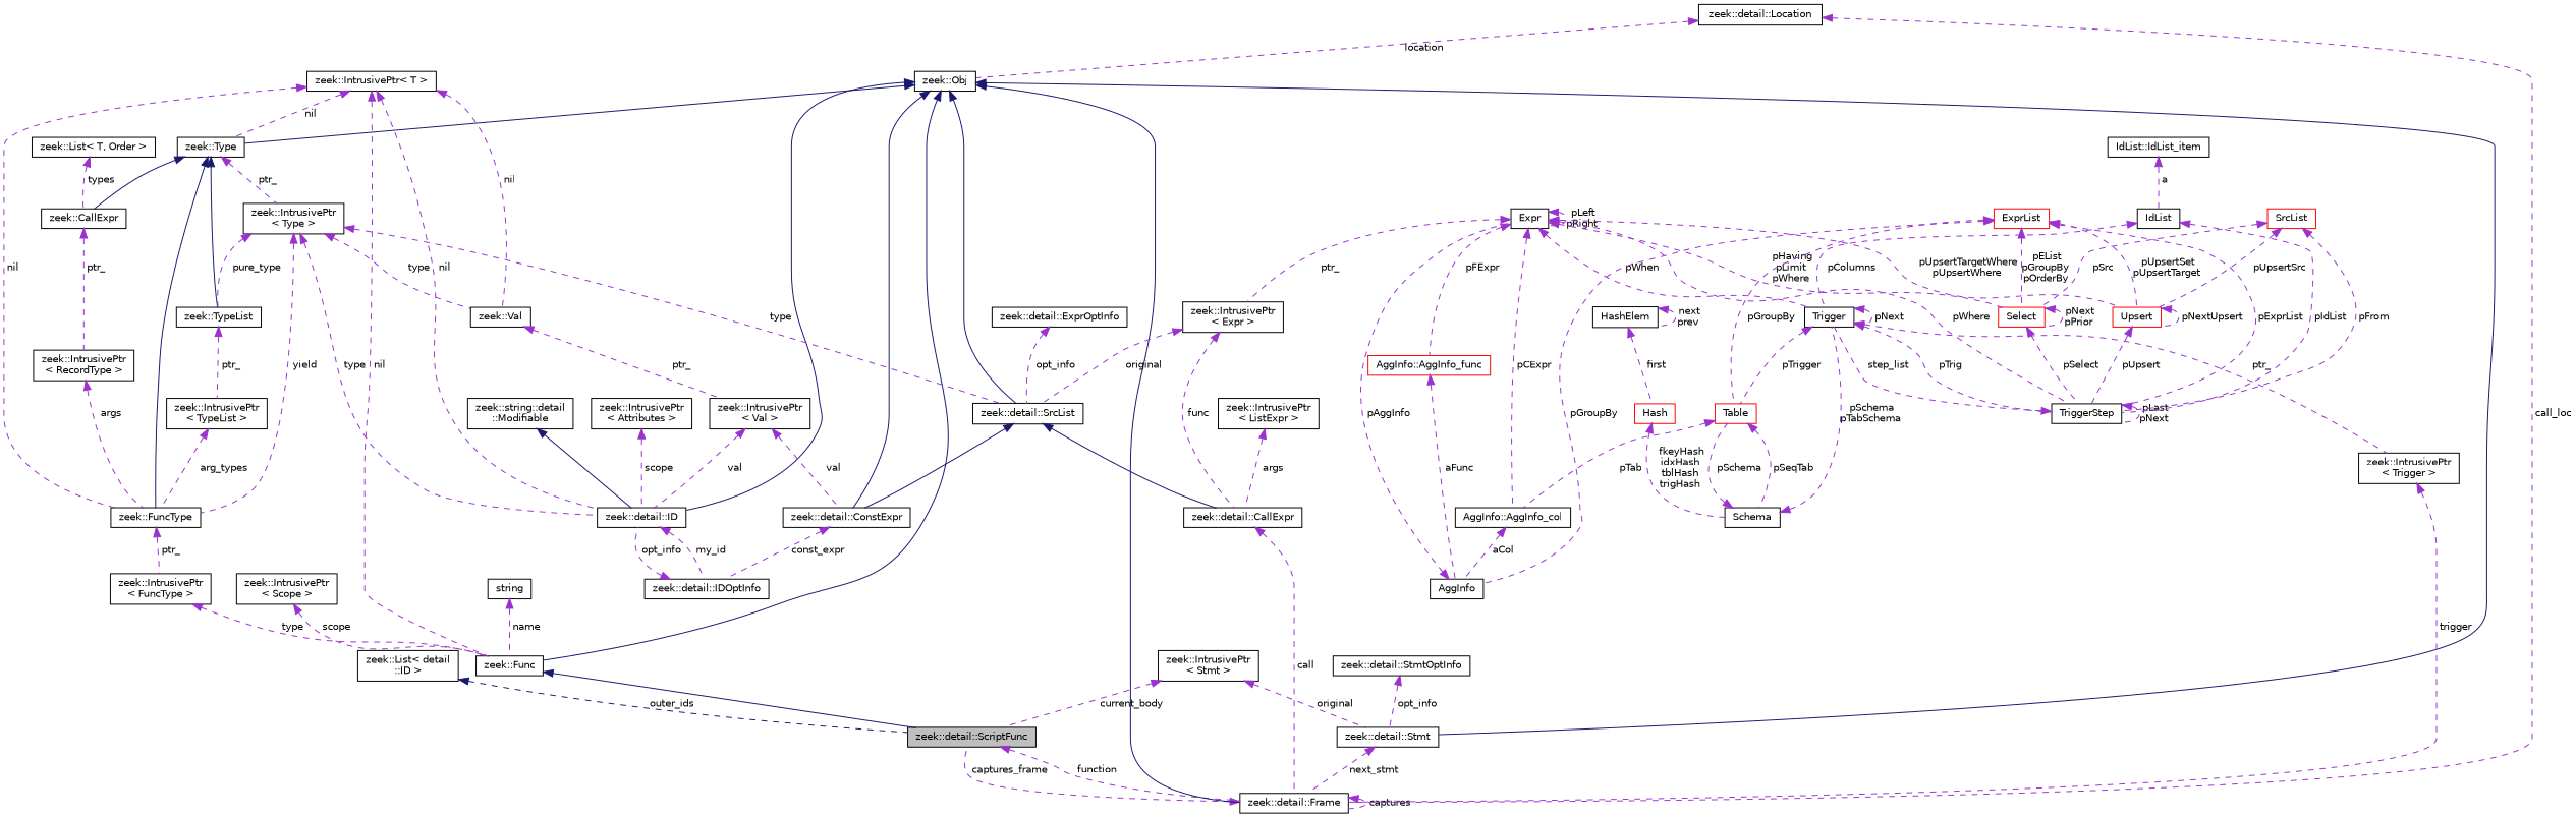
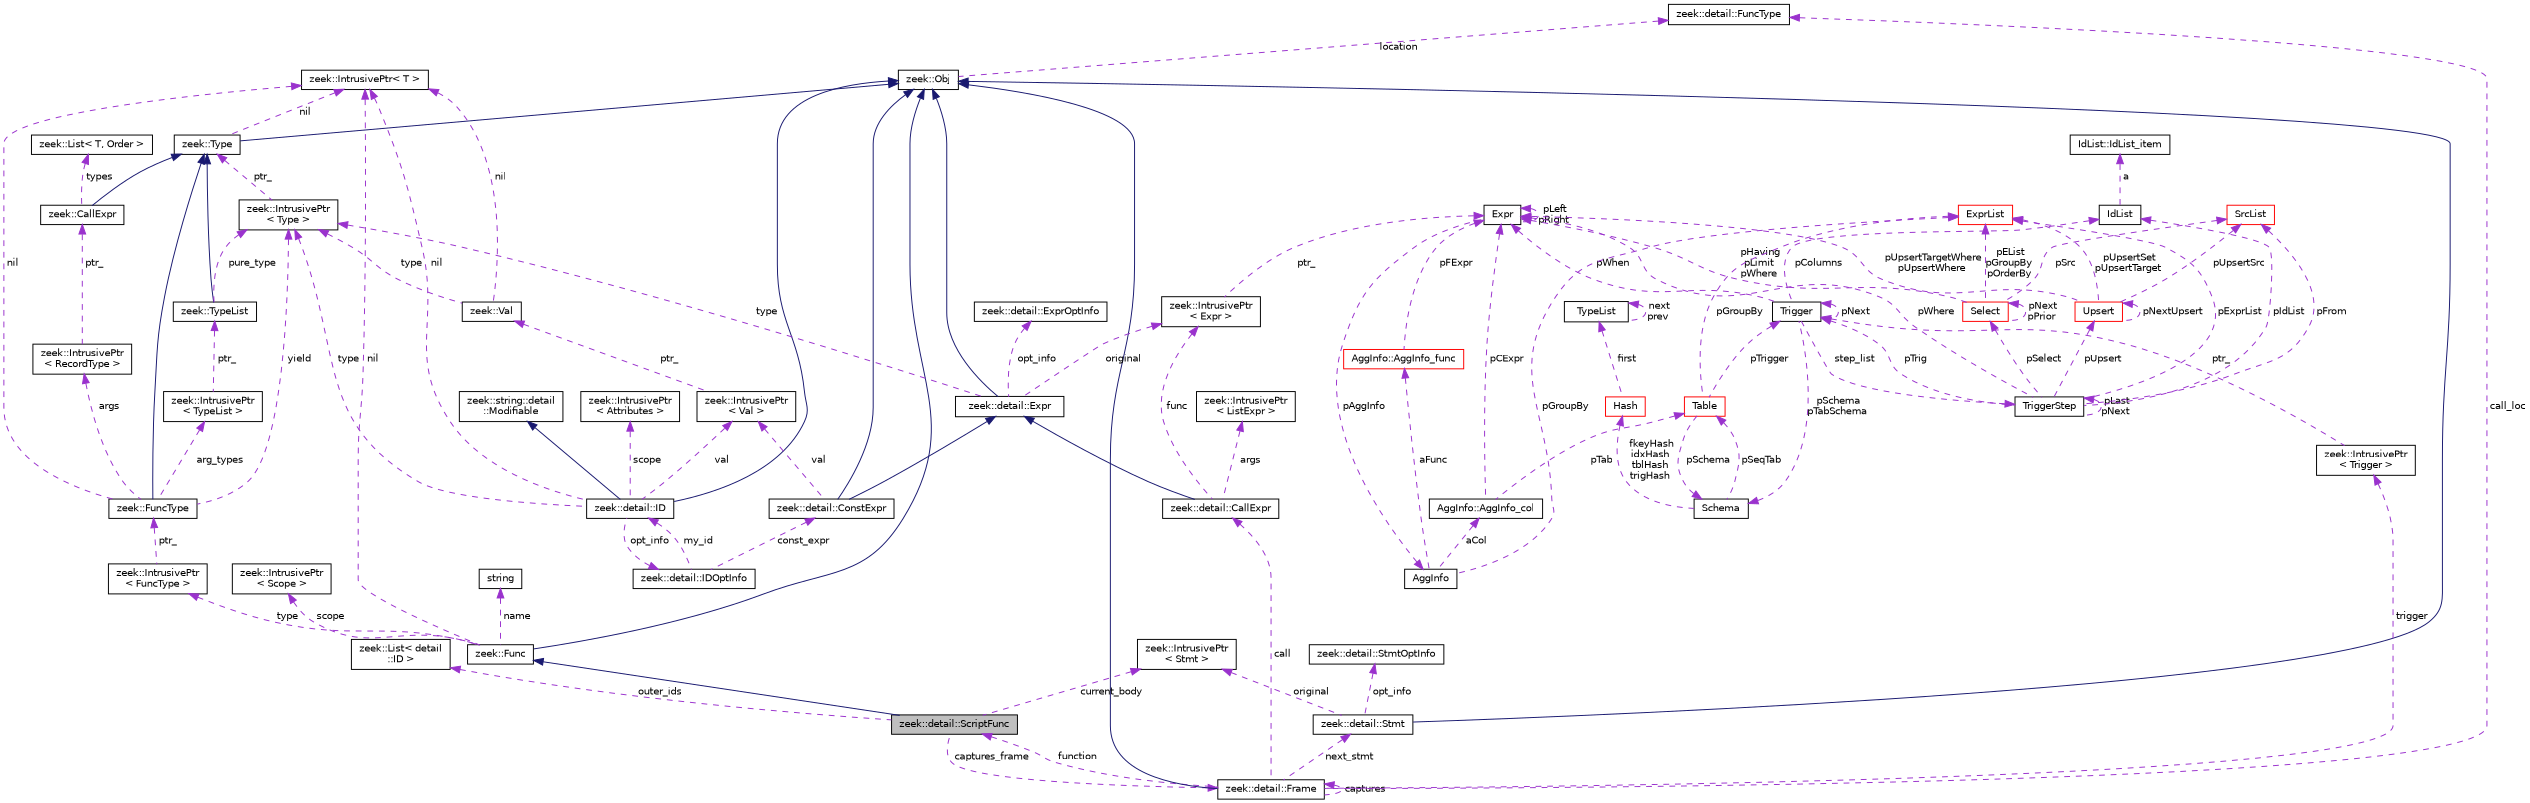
  digraph {
    node [color=black fillcolor=white fontname=Helvetica fontsize=10 shape=record style=filled]
    edge [color=darkorchid3 dir=back fontname=Helvetica fontsize=10 labelfontname=Helvetica labelfontsize=10 style=dashed]
    n1 [fillcolor=grey75 fontcolor=black height=0.2 label="zeek::detail::ScriptFunc" width=0.4]
    n2 [height=0.2 label="zeek::detail::Frame" width=0.4]
    n3 [height=0.2 label="zeek::Func" width=0.4]
    n4 [height=0.2 label="zeek::Obj" width=0.4]
    n5 [height=0.2 label="zeek::Type" width=0.4]
    n6 [height=0.2 label="zeek::detail::ID" width=0.4]
-   n7 [height=0.2 label="zeek::detail::SrcList" width=0.4]
+   n7 [height=0.2 label="zeek::detail::Expr" width=0.4]
    n8 [height=0.2 label="zeek::detail::Stmt" width=0.4]
    n9 [height=0.2 label="zeek::detail::ConstExpr" width=0.4]
    n10 [height=0.2 label="zeek::FuncType" width=0.4]
    n11 [height=0.2 label="zeek::CallExpr" width=0.4]
    n12 [height=0.2 label="zeek::TypeList" width=0.4]
    n13 [height=0.2 label="zeek::IntrusivePtr\l\< Type \>" width=0.4]
    n14 [height=0.2 label="zeek::detail::IDOptInfo" width=0.4]
    n15 [height=0.2 label="zeek::Val" width=0.4]
    n16 [height=0.2 label="zeek::IntrusivePtr\l\< Val \>" width=0.4]
    n17 [height=0.2 label="zeek::detail::CallExpr" width=0.4]
-   n18 [height=0.2 label="zeek::detail::Location" width=0.4]
+   n18 [height=0.2 label="zeek::detail::FuncType" width=0.4]
    n19 [height=0.2 label="zeek::IntrusivePtr\< T \>" width=0.4]
    n20 [height=0.2 label="zeek::IntrusivePtr\l\< FuncType \>" width=0.4]
    n21 [height=0.2 label="zeek::IntrusivePtr\l\< Scope \>" width=0.4]
    n22 [height=0.2 label="zeek::IntrusivePtr\l\< RecordType \>" width=0.4]
    n23 [height=0.2 label="zeek::IntrusivePtr\l\< TypeList \>" width=0.4]
    n24 [height=0.2 label=string width=0.4]
    n25 [height=0.2 label="zeek::List\< T, Order \>" width=0.4]
    n26 [height=0.2 label="zeek::List\< detail\l::ID \>" width=0.4]
    n27 [height=0.2 label="zeek::string::detail\l::Modifiable" width=0.4]
    n28 [height=0.2 label="zeek::IntrusivePtr\l\< Attributes \>" width=0.4]
    n29 [height=0.2 label="zeek::IntrusivePtr\l\< Expr \>" width=0.4]
    n30 [height=0.2 label=Expr width=0.4]
    n31 [height=0.2 label="AggInfo::AggInfo_col" width=0.4]
    n32 [height=0.2 label=Trigger width=0.4]
    n33 [height=0.2 label=TriggerStep width=0.4]
    n34 [color=red height=0.2 label=Select width=0.4]
    n35 [color=red height=0.2 label=Upsert width=0.4]
    n36 [color=red height=0.2 label="AggInfo::AggInfo_func" width=0.4]
    n37 [height=0.2 label=AggInfo width=0.4]
    n38 [color=red height=0.2 label=Table width=0.4]
    n39 [height=0.2 label="zeek::IntrusivePtr\l\< Trigger \>" width=0.4]
    n40 [color=red height=0.2 label=ExprList width=0.4]
    n41 [height=0.2 label=Schema width=0.4]
    n42 [height=0.2 label=IdList width=0.4]
    n43 [height=0.2 label="IdList::IdList_item" width=0.4]
    n44 [color=red height=0.2 label=Hash width=0.4]
-   n45 [height=0.2 label=HashElem width=0.4]
+   n45 [height=0.2 label=TypeList width=0.4]
    n46 [color=red height=0.2 label=SrcList width=0.4]
    n47 [height=0.2 label="zeek::detail::ExprOptInfo" width=0.4]
    n48 [height=0.2 label="zeek::IntrusivePtr\l\< Stmt \>" width=0.4]
    n49 [height=0.2 label="zeek::detail::StmtOptInfo" width=0.4]
    n50 [height=0.2 label="zeek::IntrusivePtr\l\< ListExpr \>" width=0.4]
    n1 -> n2 [label=" function"]
    n2 -> n1 [label=" captures_frame"]
    n2 -> n2 [label=" captures"]
    n3 -> n1 [color=midnightblue style=solid]
    n4 -> n2 [color=midnightblue style=solid]
    n4 -> n3 [color=midnightblue style=solid]
    n4 -> n5 [color=midnightblue style=solid]
    n4 -> n6 [color=midnightblue style=solid]
    n4 -> n7 [color=midnightblue style=solid]
    n4 -> n8 [color=midnightblue style=solid]
    n4 -> n9 [color=midnightblue style=solid]
    n5 -> n10 [color=midnightblue style=solid]
    n5 -> n11 [color=midnightblue style=solid]
    n5 -> n12 [color=midnightblue style=solid]
    n5 -> n13 [label=" ptr_"]
    n6 -> n14 [label=" my_id"]
    n7 -> n9 [color=midnightblue style=solid]
    n7 -> n17 [color=midnightblue style=solid]
    n8 -> n2 [label=" next_stmt"]
    n9 -> n14 [label=" const_expr"]
    n10 -> n20 [label=" ptr_"]
    n11 -> n22 [label=" ptr_"]
    n12 -> n23 [label=" ptr_"]
    n13 -> n6 [label=" type"]
    n13 -> n7 [label=" type"]
    n13 -> n10 [label=" yield"]
    n13 -> n12 [label=" pure_type"]
    n13 -> n15 [label=" type"]
    n14 -> n6 [label=" opt_info"]
    n15 -> n16 [label=" ptr_"]
    n16 -> n6 [label=" val"]
    n16 -> n9 [label=" val"]
    n17 -> n2 [label=" call"]
    n18 -> n2 [label=" call_loc"]
    n18 -> n4 [label=" location"]
    n19 -> n3 [label=" nil"]
    n19 -> n5 [label=" nil"]
    n19 -> n6 [label=" nil"]
    n19 -> n10 [label=" nil"]
    n19 -> n15 [label=" nil"]
    n20 -> n3 [label=" type"]
    n21 -> n3 [label=" scope"]
    n22 -> n10 [label=" args"]
    n23 -> n10 [label=" arg_types"]
    n24 -> n3 [label=" name"]
    n25 -> n11 [label=" types"]
-   n26 -> n1 [color=midnightblue label=" outer_ids"]
+   n26 -> n1 [label=" outer_ids"]
    n27 -> n6 [color=midnightblue style=solid]
    n28 -> n6 [label=" scope"]
    n29 -> n7 [label=" original"]
    n29 -> n17 [label=" func"]
    n30 -> n29 [label=" ptr_"]
    n30 -> n30 [label=" pLeft\npRight"]
    n30 -> n31 [label=" pCExpr"]
    n30 -> n32 [label=" pWhen"]
    n30 -> n33 [label=" pWhere"]
    n30 -> n34 [label=" pHaving\npLimit\npWhere"]
    n30 -> n35 [label=" pUpsertTargetWhere\npUpsertWhere"]
    n30 -> n36 [label=" pFExpr"]
    n31 -> n37 [label=" aCol"]
    n32 -> n32 [label=" pNext"]
    n32 -> n33 [label=" pTrig"]
    n32 -> n38 [label=" pTrigger"]
    n32 -> n39 [label=" ptr_"]
    n33 -> n32 [label=" step_list"]
    n33 -> n33 [label=" pLast\npNext"]
    n34 -> n33 [label=" pSelect"]
    n34 -> n34 [label=" pNext\npPrior"]
    n35 -> n33 [label=" pUpsert"]
    n35 -> n35 [label=" pNextUpsert"]
    n36 -> n37 [label=" aFunc"]
    n37 -> n30 [label=" pAggInfo"]
    n38 -> n31 [label=" pTab"]
    n38 -> n41 [label=" pSeqTab"]
    n39 -> n2 [label=" trigger"]
    n40 -> n33 [label=" pExprList"]
    n40 -> n34 [label=" pEList\npGroupBy\npOrderBy"]
    n40 -> n35 [label=" pUpsertSet\npUpsertTarget"]
    n40 -> n37 [label=" pGroupBy"]
    n40 -> n38 [label=" pGroupBy"]
    n41 -> n32 [label=" pSchema\npTabSchema"]
    n41 -> n38 [label=" pSchema"]
    n42 -> n32 [label=" pColumns"]
    n42 -> n33 [label=" pIdList"]
    n43 -> n42 [label=" a"]
    n44 -> n41 [label=" fkeyHash\nidxHash\ntblHash\ntrigHash"]
    n45 -> n44 [label=" first"]
    n45 -> n45 [label=" next\nprev"]
    n46 -> n33 [label=" pFrom"]
    n46 -> n34 [label=" pSrc"]
    n46 -> n35 [label=" pUpsertSrc"]
    n47 -> n7 [label=" opt_info"]
    n48 -> n1 [label=" current_body"]
    n48 -> n8 [label=" original"]
    n49 -> n8 [label=" opt_info"]
    n50 -> n17 [label=" args"]
  }
